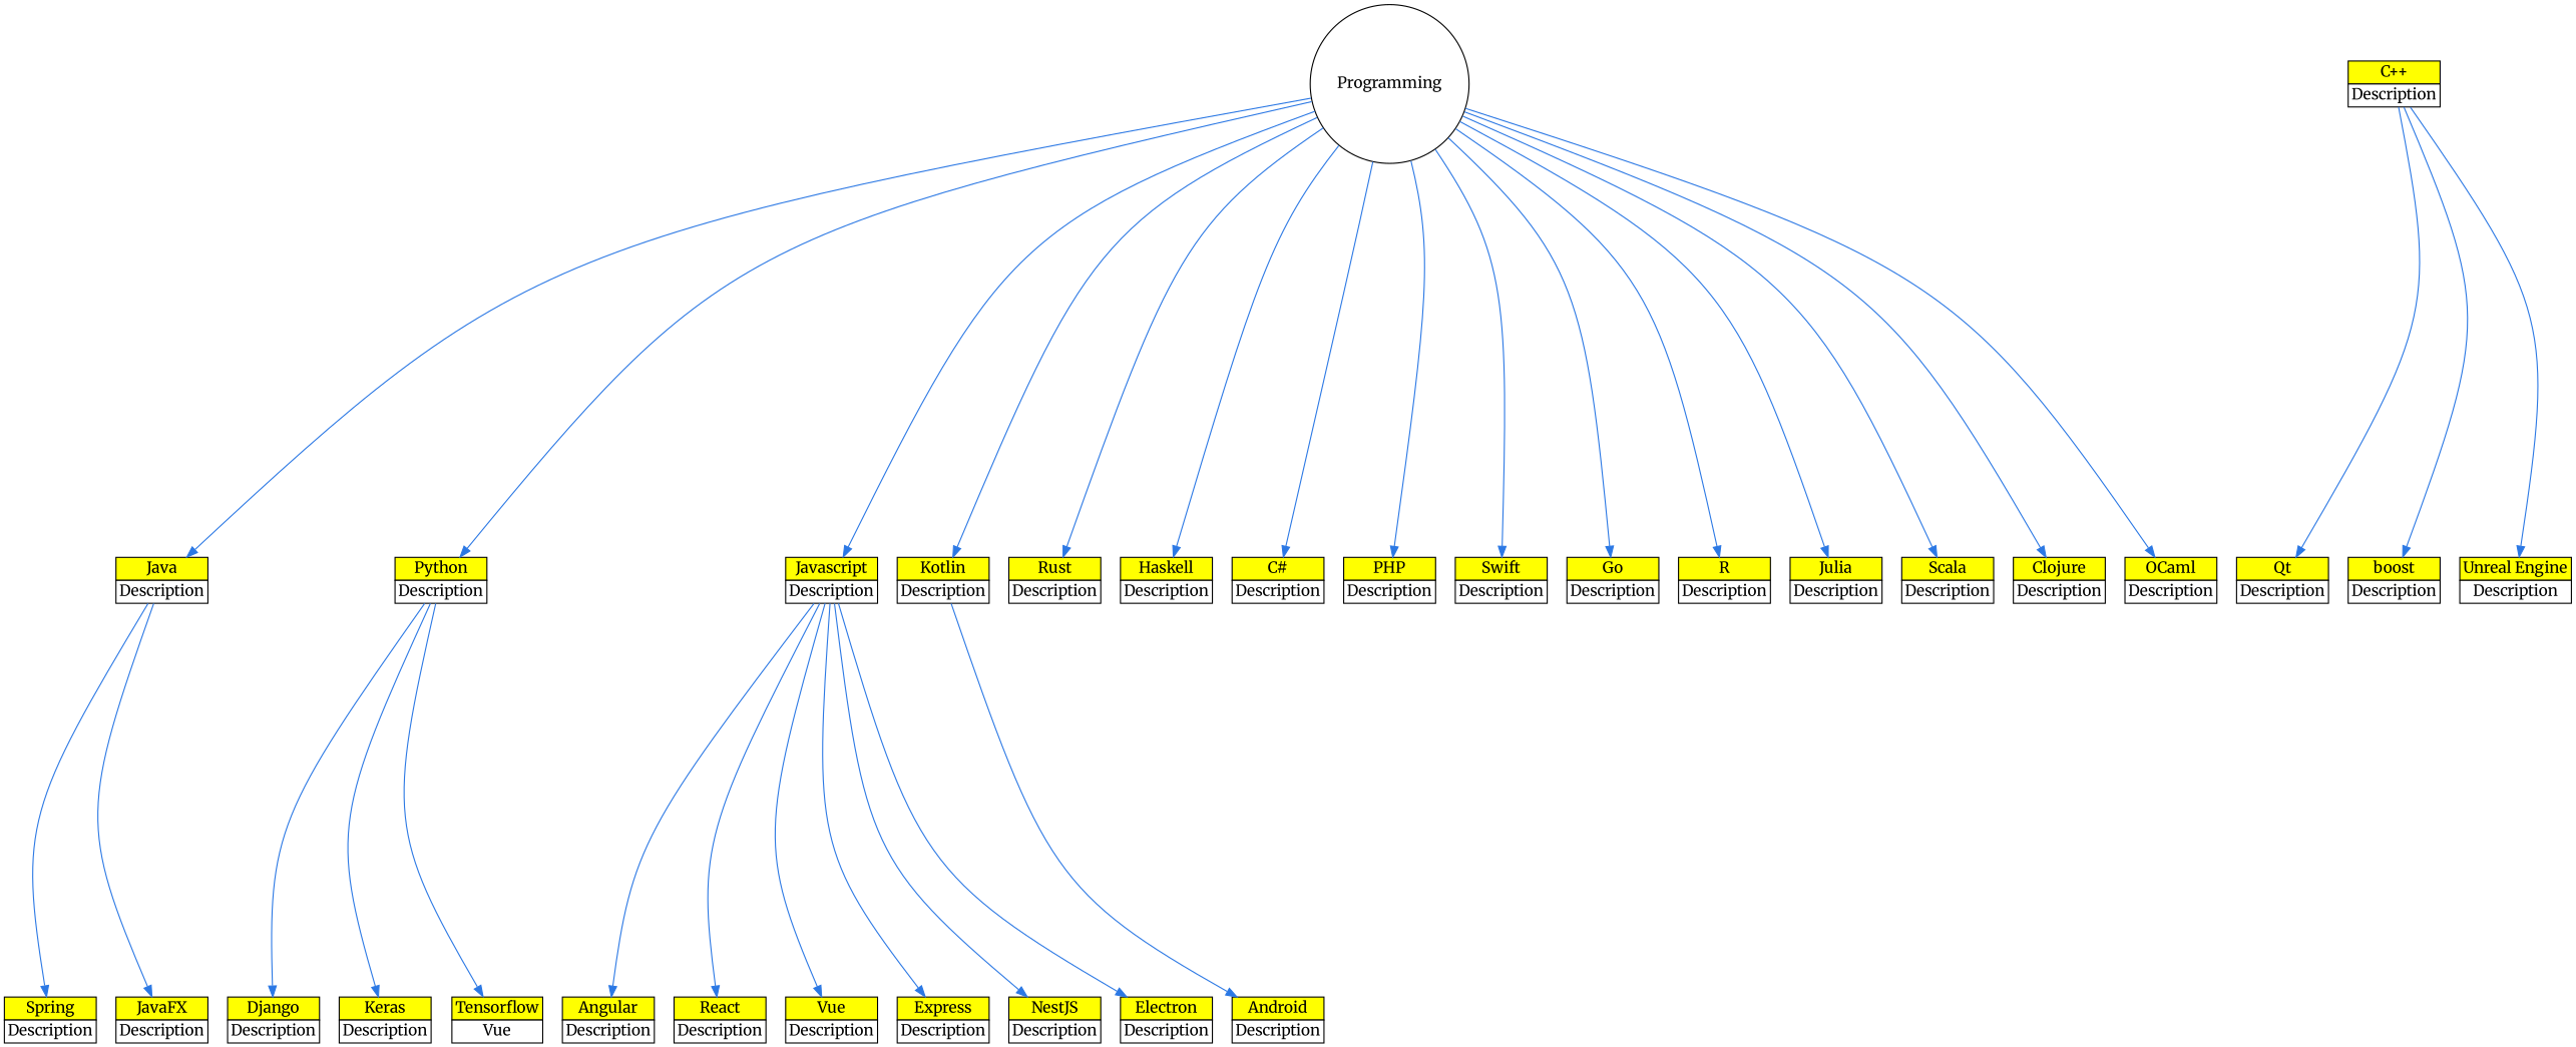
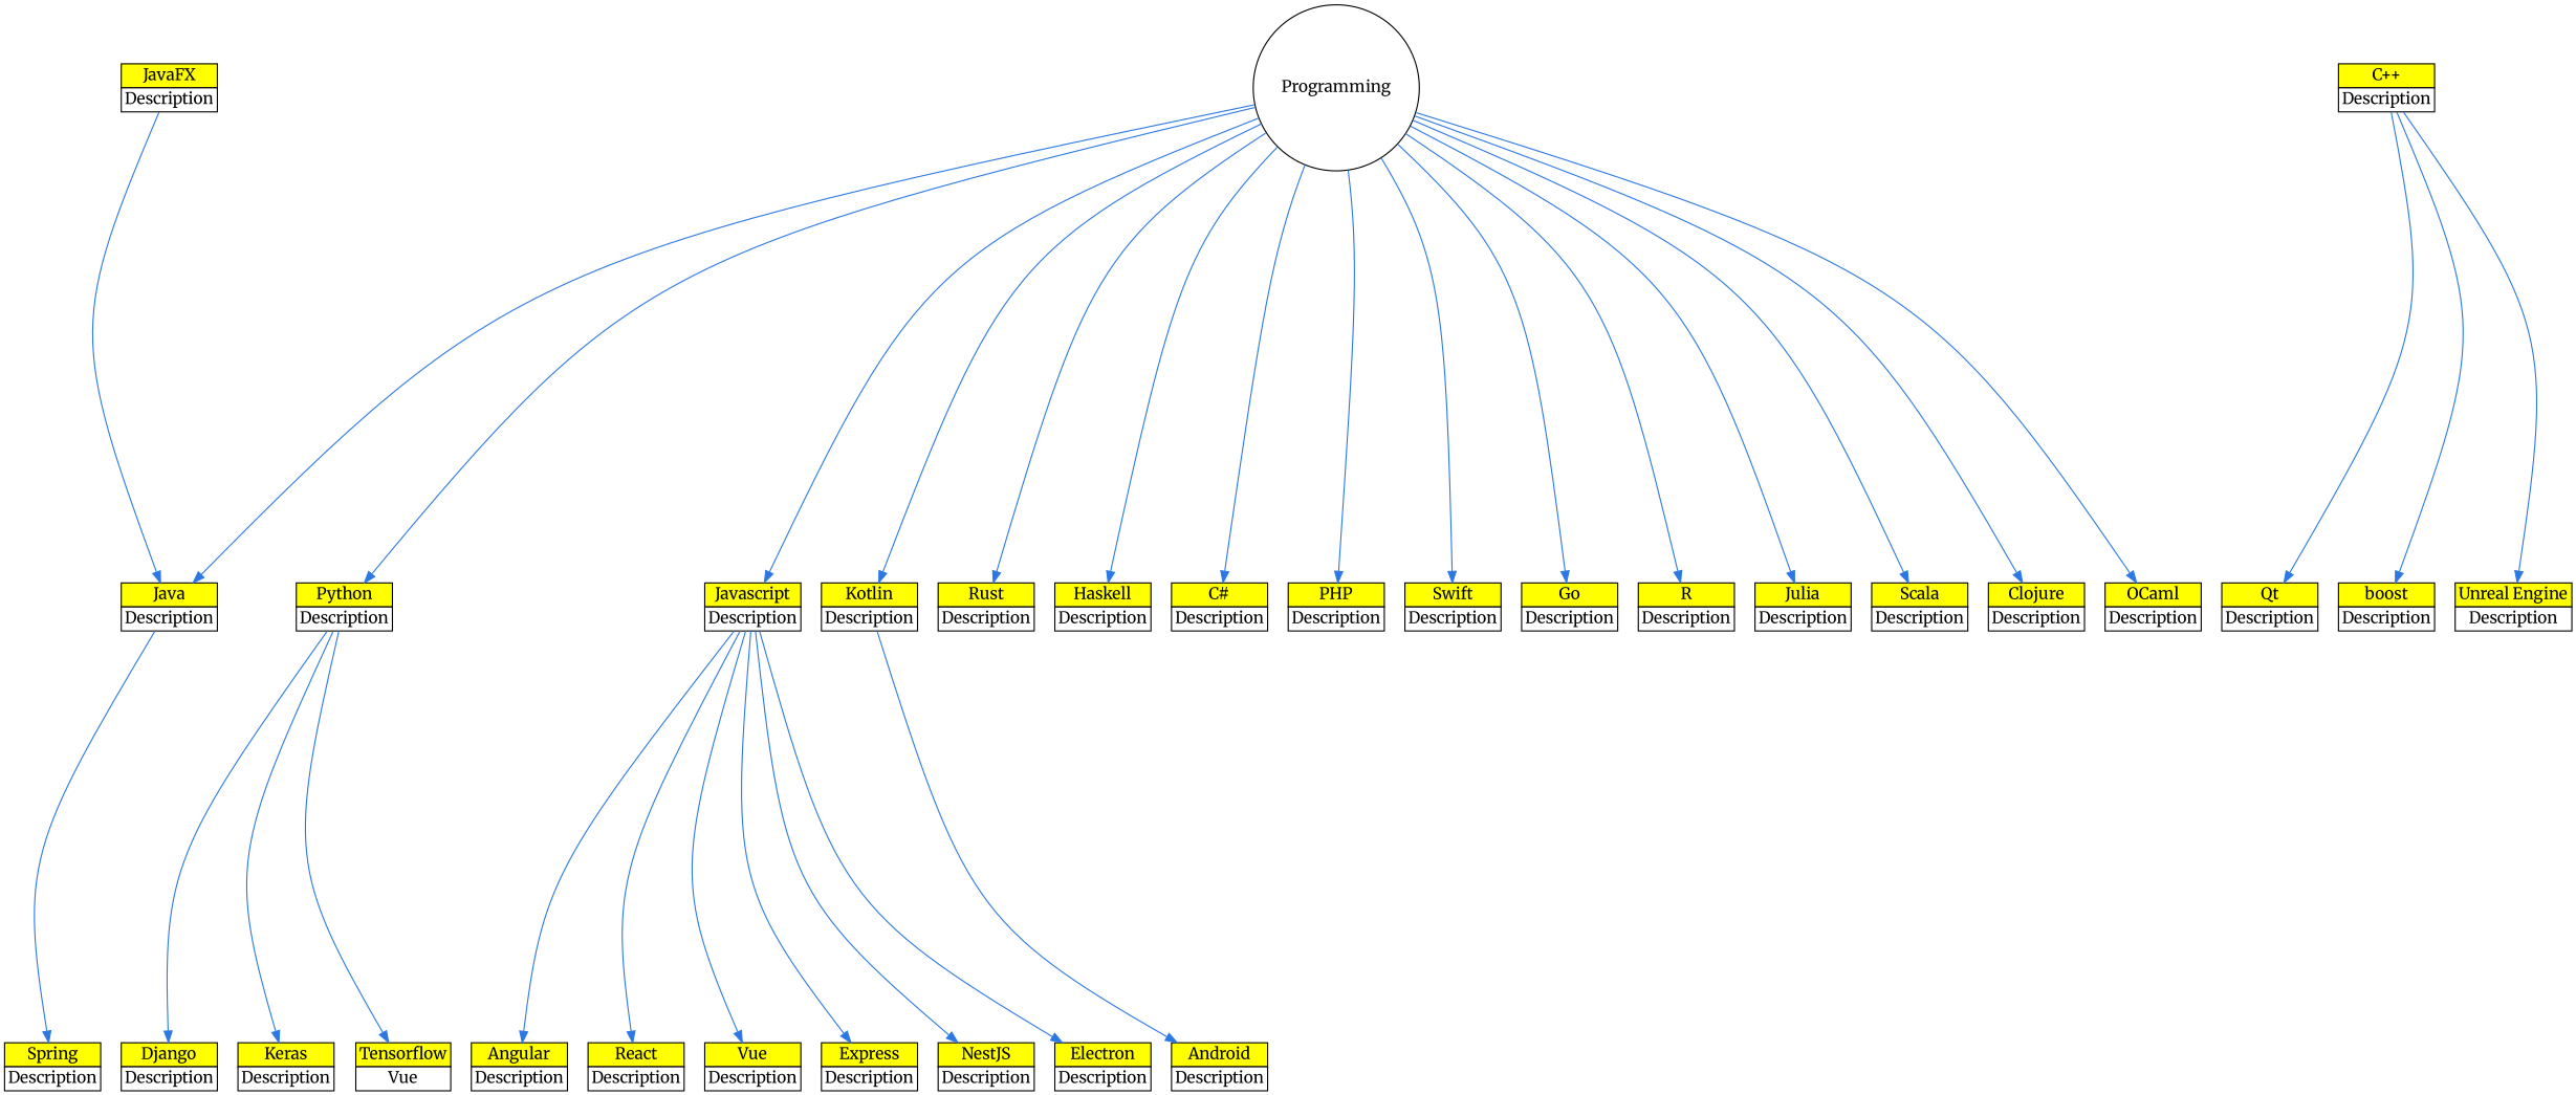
  digraph {
    fontname=Merriweather
    ranksep="5 3 1"
    root=root
    splines=curved
    node [fontname=Merriweather shape=plain]
    edge [color="#2b78e4" fontname=Merriweather]
    n1 [label=Programming shape=circle]
    n2 [label=<         <table border="0" cellborder="1" cellspacing="0">             <tr><td bgcolor="yellow">Java</td></tr>             <tr><td bgcolor="white">Description</td></tr>         </table>     >]
    n3 [label=<         <table border="0" cellborder="1" cellspacing="0">             <tr><td bgcolor="yellow">Python</td></tr>             <tr><td bgcolor="white">Description</td></tr>         </table>     >]
    n4 [label=<         <table border="0" cellborder="1" cellspacing="0">             <tr><td bgcolor="yellow">Javascript</td></tr>             <tr><td bgcolor="white">Description</td></tr>         </table>     >]
    n5 [label=<         <table border="0" cellborder="1" cellspacing="0">             <tr><td bgcolor="yellow">Kotlin</td></tr>             <tr><td bgcolor="white">Description</td></tr>         </table>     >]
    n6 [label=<         <table border="0" cellborder="1" cellspacing="0">             <tr><td bgcolor="yellow">Rust</td></tr>             <tr><td bgcolor="white">Description</td></tr>         </table>     >]
    n7 [label=<         <table border="0" cellborder="1" cellspacing="0">             <tr><td bgcolor="yellow">Haskell</td></tr>             <tr><td bgcolor="white">Description</td></tr>         </table>     >]
    n8 [label=<         <table border="0" cellborder="1" cellspacing="0">             <tr><td bgcolor="yellow">C#</td></tr>             <tr><td bgcolor="white">Description</td></tr>         </table>     >]
    n9 [label=<         <table border="0" cellborder="1" cellspacing="0">             <tr><td bgcolor="yellow">PHP</td></tr>             <tr><td bgcolor="white">Description</td></tr>         </table>     >]
    n10 [label=<         <table border="0" cellborder="1" cellspacing="0">             <tr><td bgcolor="yellow">Swift</td></tr>             <tr><td bgcolor="white">Description</td></tr>         </table>     >]
    n11 [label=<         <table border="0" cellborder="1" cellspacing="0">             <tr><td bgcolor="yellow">Go</td></tr>             <tr><td bgcolor="white">Description</td></tr>         </table>     >]
    n12 [label=<         <table border="0" cellborder="1" cellspacing="0">             <tr><td bgcolor="yellow">R</td></tr>             <tr><td bgcolor="white">Description</td></tr>         </table>     >]
    n13 [label=<         <table border="0" cellborder="1" cellspacing="0">             <tr><td bgcolor="yellow">Julia</td></tr>             <tr><td bgcolor="white">Description</td></tr>         </table>     >]
    n14 [label=<         <table border="0" cellborder="1" cellspacing="0">             <tr><td bgcolor="yellow">Scala</td></tr>             <tr><td bgcolor="white">Description</td></tr>         </table>     >]
    n15 [label=<         <table border="0" cellborder="1" cellspacing="0">             <tr><td bgcolor="yellow">Clojure</td></tr>             <tr><td bgcolor="white">Description</td></tr>         </table>     >]
    n16 [label=<         <table border="0" cellborder="1" cellspacing="0">             <tr><td bgcolor="yellow">OCaml</td></tr>             <tr><td bgcolor="white">Description</td></tr>         </table>     >]
    n17 [label=<         <table border="0" cellborder="1" cellspacing="0">             <tr><td bgcolor="yellow">C++</td></tr>             <tr><td bgcolor="white">Description</td></tr>         </table>     >]
    n18 [label=<         <table border="0" cellborder="1" cellspacing="0">             <tr><td bgcolor="yellow">Qt</td></tr>             <tr><td bgcolor="white">Description</td></tr>         </table>     >]
    n19 [label=<         <table border="0" cellborder="1" cellspacing="0">             <tr><td bgcolor="yellow">boost</td></tr>             <tr><td bgcolor="white">Description</td></tr>         </table>     >]
    n20 [label=<         <table border="0" cellborder="1" cellspacing="0">             <tr><td bgcolor="yellow">Unreal Engine</td></tr>             <tr><td bgcolor="white">Description</td></tr>         </table>     >]
    n21 [label=<         <table border="0" cellborder="1" cellspacing="0">             <tr><td bgcolor="yellow">Spring</td></tr>             <tr><td bgcolor="white">Description</td></tr>         </table>     >]
    n22 [label=<         <table border="0" cellborder="1" cellspacing="0">             <tr><td bgcolor="yellow">JavaFX</td></tr>             <tr><td bgcolor="white">Description</td></tr>         </table>     >]
    n23 [label=<         <table border="0" cellborder="1" cellspacing="0">             <tr><td bgcolor="yellow">Django</td></tr>             <tr><td bgcolor="white">Description</td></tr>         </table>     >]
    n24 [label=<         <table border="0" cellborder="1" cellspacing="0">             <tr><td bgcolor="yellow">Keras</td></tr>             <tr><td bgcolor="white">Description</td></tr>         </table>     >]
    n25 [label=<         <table border="0" cellborder="1" cellspacing="0">             <tr><td bgcolor="yellow">Tensorflow</td></tr>             <tr><td bgcolor="white">Vue</td></tr>         </table>     >]
    n26 [label=<         <table border="0" cellborder="1" cellspacing="0">             <tr><td bgcolor="yellow">Angular</td></tr>             <tr><td bgcolor="white">Description</td></tr>         </table>     >]
    n27 [label=<         <table border="0" cellborder="1" cellspacing="0">             <tr><td bgcolor="yellow">React</td></tr>             <tr><td bgcolor="white">Description</td></tr>         </table>     >]
    n28 [label=<         <table border="0" cellborder="1" cellspacing="0">             <tr><td bgcolor="yellow">Vue</td></tr>             <tr><td bgcolor="white">Description</td></tr>         </table>     >]
    n29 [label=<         <table border="0" cellborder="1" cellspacing="0">             <tr><td bgcolor="yellow">Express</td></tr>             <tr><td bgcolor="white">Description</td></tr>         </table>     >]
    n30 [label=<         <table border="0" cellborder="1" cellspacing="0">             <tr><td bgcolor="yellow">NestJS</td></tr>             <tr><td bgcolor="white">Description</td></tr>         </table>     >]
    n31 [label=<         <table border="0" cellborder="1" cellspacing="0">             <tr><td bgcolor="yellow">Electron</td></tr>             <tr><td bgcolor="white">Description</td></tr>         </table>     >]
    n32 [label=<         <table border="0" cellborder="1" cellspacing="0">             <tr><td bgcolor="yellow">Android</td></tr>             <tr><td bgcolor="white">Description</td></tr>         </table>     >]
    n1 -> n2
    n1 -> n3
    n1 -> n4
    n1 -> n5
    n1 -> n6
    n1 -> n7
    n1 -> n8
    n1 -> n9
    n1 -> n10
    n1 -> n11
    n1 -> n12
    n1 -> n13
    n1 -> n14
    n1 -> n15
    n1 -> n16
    n2 -> n21
-   n2 -> n22
+   n22 -> n2
    n3 -> n23
    n3 -> n24
    n3 -> n25
    n4 -> n26
    n4 -> n27
    n4 -> n28
    n4 -> n29
    n4 -> n30
    n4 -> n31
    n5 -> n32
    n17 -> n18
    n17 -> n19
    n17 -> n20
  }
